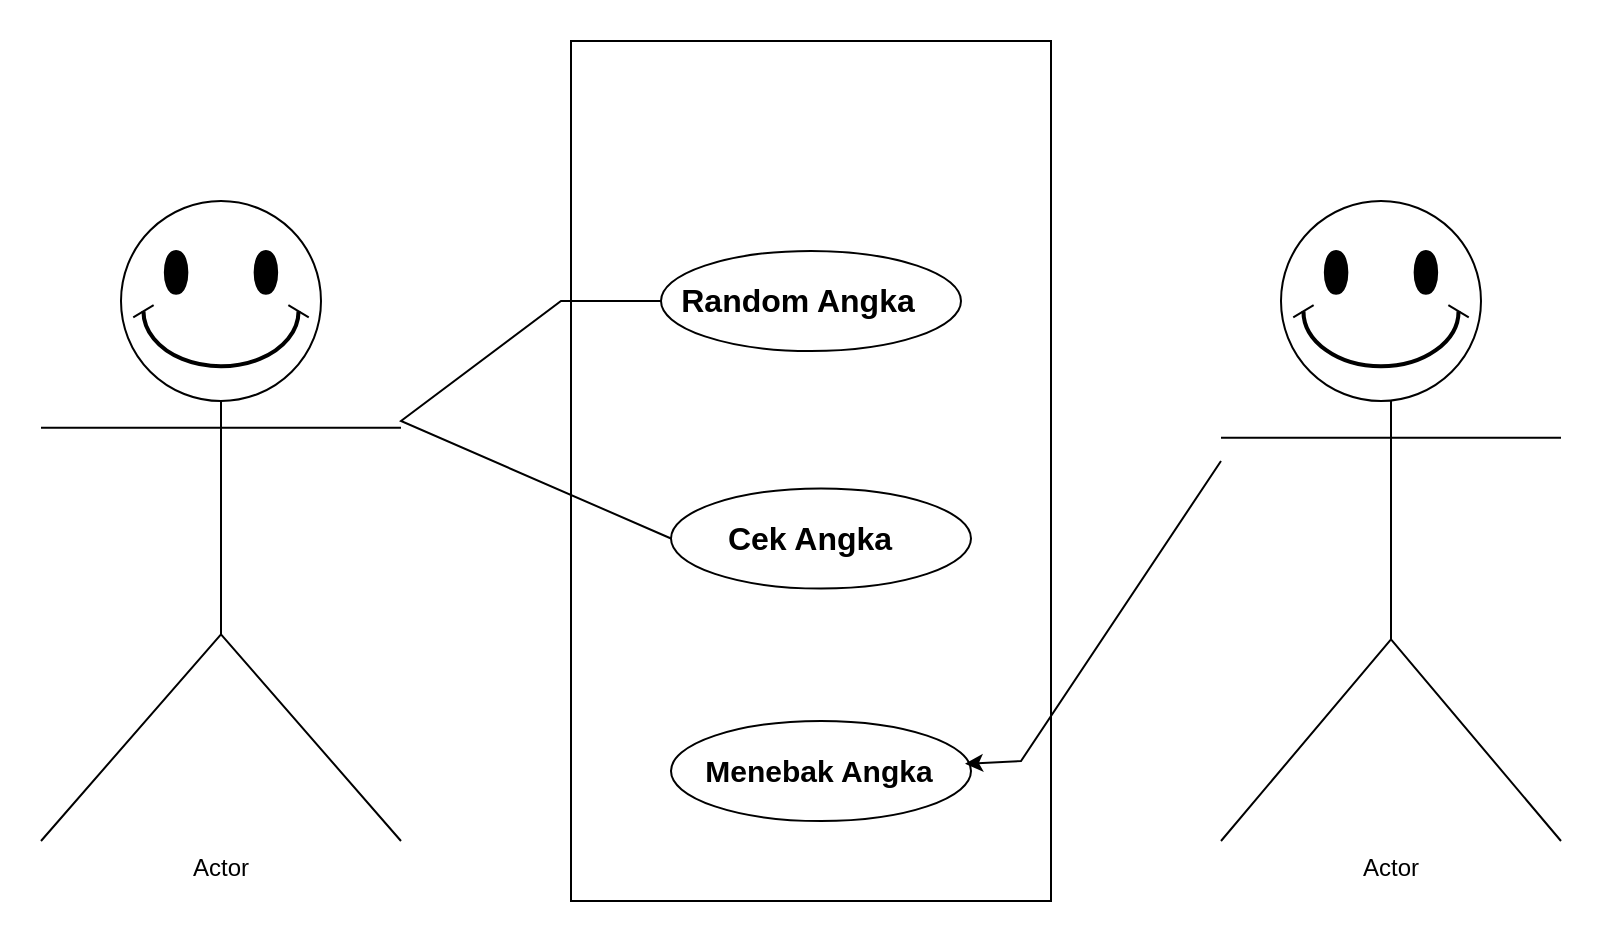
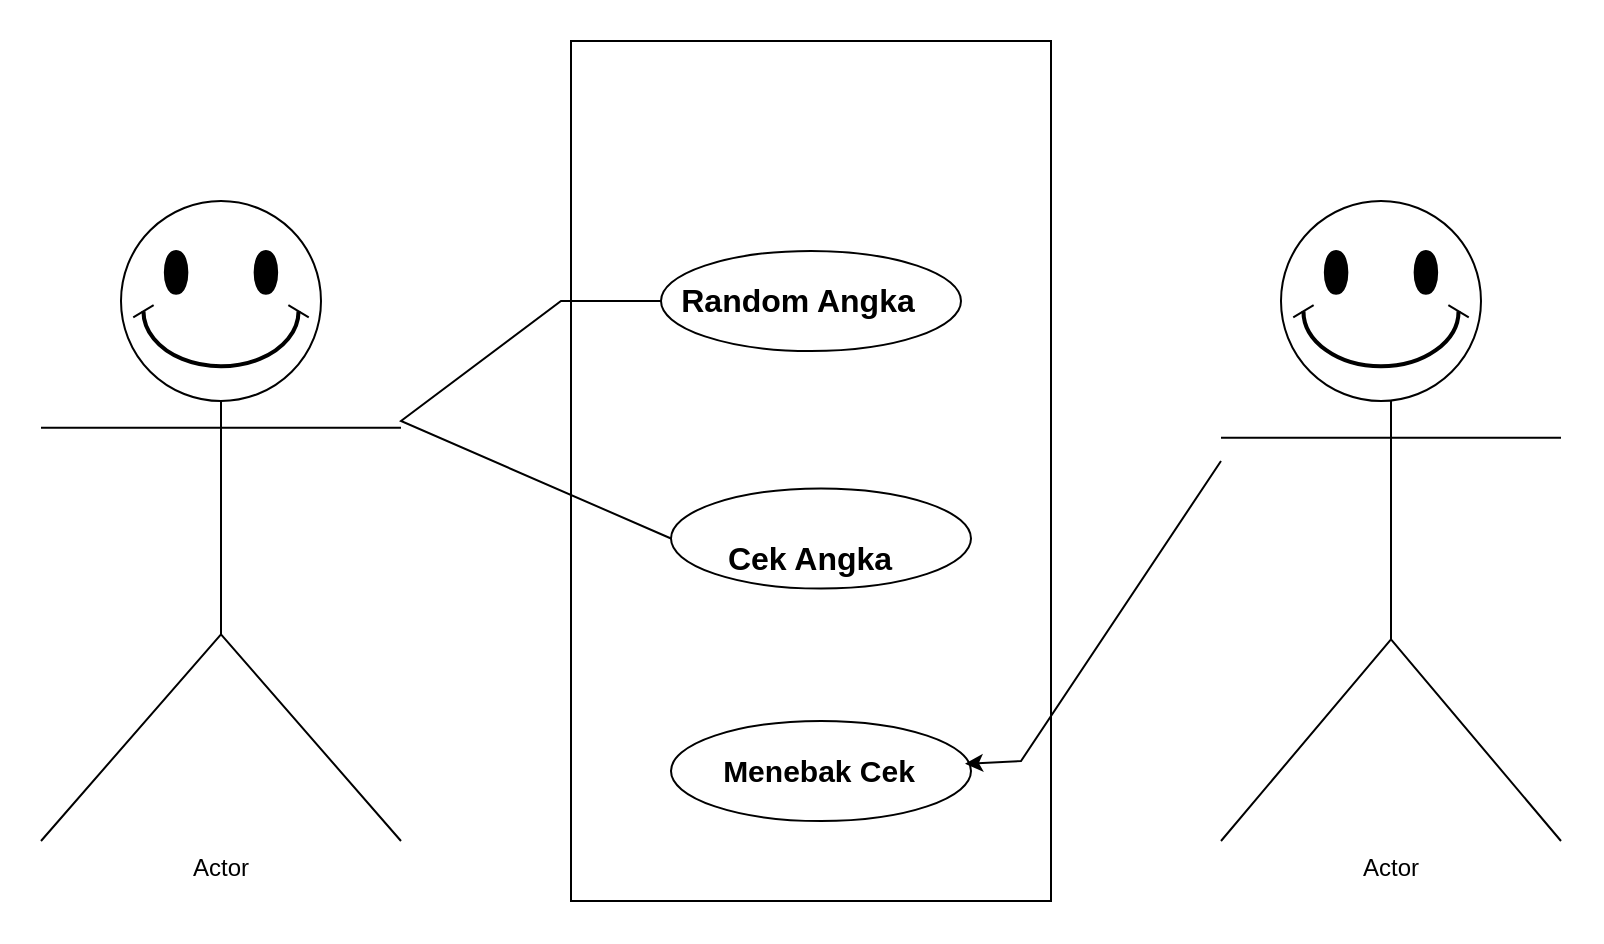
  <mxCell id="0" />
  <mxCell id="1" parent="0" />
  <mxCell id="2" value="" style="rounded=0;whiteSpace=wrap;html=1;" vertex="1" parent="1"><mxGeometry x="285" y="20" width="240" height="430" as="geometry" /></mxCell>
  <mxCell id="3" value="Actor" style="shape=umlActor;verticalLabelPosition=bottom;verticalAlign=top;html=1;outlineConnect=0;" vertex="1" parent="1"><mxGeometry x="20" y="110" width="180" height="310" as="geometry" /></mxCell>
  <mxCell id="4" value="Actor" style="shape=umlActor;verticalLabelPosition=bottom;verticalAlign=top;html=1;outlineConnect=0;" vertex="1" parent="1"><mxGeometry x="610" y="117.5" width="170" height="302.5" as="geometry" /></mxCell>
  <mxCell id="5" value="" style="verticalLabelPosition=bottom;verticalAlign=top;html=1;shape=mxgraph.basic.smiley" vertex="1" parent="1"><mxGeometry x="60" y="100" width="100" height="100" as="geometry" /></mxCell>
  <mxCell id="6" value="" style="verticalLabelPosition=bottom;verticalAlign=top;html=1;shape=mxgraph.basic.smiley" vertex="1" parent="1"><mxGeometry x="640" y="100" width="100" height="100" as="geometry" /></mxCell>
  <mxCell id="7" value="" style="ellipse;whiteSpace=wrap;html=1;" vertex="1" parent="1"><mxGeometry x="335" y="360" width="150" height="50" as="geometry" /></mxCell>
  <mxCell id="8" value="" style="ellipse;whiteSpace=wrap;html=1;" vertex="1" parent="1"><mxGeometry x="335" y="243.75" width="150" height="50" as="geometry" /></mxCell>
  <mxCell id="9" value="" style="ellipse;whiteSpace=wrap;html=1;" vertex="1" parent="1"><mxGeometry x="330" y="125" width="150" height="50" as="geometry" /></mxCell>
  <mxCell id="10" value="Random Angka" style="text;html=1;strokeColor=none;fillColor=none;align=center;verticalAlign=middle;whiteSpace=wrap;rounded=0;fontStyle=1;fontSize=16;" vertex="1" parent="1"><mxGeometry x="339" y="135" width="120" height="30" as="geometry" /></mxCell>
- <mxCell id="11" value="Menebak Angka" style="text;html=1;strokeColor=none;fillColor=none;align=center;verticalAlign=middle;whiteSpace=wrap;rounded=0;fontStyle=1;fontSize=15;" vertex="1" parent="1"><mxGeometry x="337" y="370" width="145" height="30" as="geometry" /></mxCell>
- <mxCell id="12" value="Cek Angka" style="text;html=1;strokeColor=none;fillColor=none;align=center;verticalAlign=middle;whiteSpace=wrap;rounded=0;fontStyle=1;fontSize=16;" vertex="1" parent="1"><mxGeometry x="360" y="261.25" width="90" height="15" as="geometry" /></mxCell>
+ <mxCell id="11" value="Menebak Cek" style="text;html=1;strokeColor=none;fillColor=none;align=center;verticalAlign=middle;whiteSpace=wrap;rounded=0;fontStyle=1;fontSize=15;" vertex="1" parent="1"><mxGeometry x="337" y="370" width="145" height="30" as="geometry" /></mxCell>
+ <mxCell id="12" value="Cek Angka" style="text;html=1;strokeColor=none;fillColor=none;align=center;verticalAlign=middle;whiteSpace=wrap;rounded=0;fontStyle=1;fontSize=16;" vertex="1" parent="1"><mxGeometry x="360" y="271.25" width="90" height="15" as="geometry" /></mxCell>
  <mxCell id="13" value="" style="endArrow=none;html=1;rounded=0;exitX=0;exitY=0.5;exitDx=0;exitDy=0;" edge="1" parent="1" source="8" target="9"><mxGeometry width="50" height="50" relative="1" as="geometry"><mxPoint x="380" y="230" as="sourcePoint" /><mxPoint x="430" y="180" as="targetPoint" /><Array as="points"><mxPoint x="200" y="210" /><mxPoint x="280" y="150" /></Array></mxGeometry></mxCell>
  <mxCell id="14" value="" style="endArrow=classic;html=1;rounded=0;" edge="1" parent="1" target="11"><mxGeometry width="50" height="50" relative="1" as="geometry"><mxPoint x="610" y="230" as="sourcePoint" /><mxPoint x="430" y="180" as="targetPoint" /><Array as="points"><mxPoint x="610" y="230" /><mxPoint x="510" y="380" /></Array></mxGeometry></mxCell>
